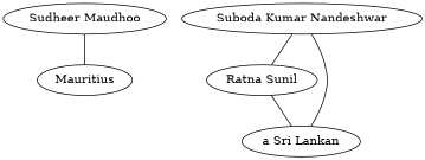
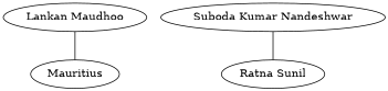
  strict graph {
-   "Sudheer Maudhoo"
+   "Sudheer Maudhoo" [label="Lankan Maudhoo"]
    Mauritius
    n3 [label="Suboda Kumar Nandeshwar"]
    n4 [label="Ratna Sunil"]
-   "a Sri Lankan"
    "Sudheer Maudhoo" -- Mauritius
    n3 -- n4
-   n3 -- "a Sri Lankan"
-   n4 -- "a Sri Lankan"
  }
